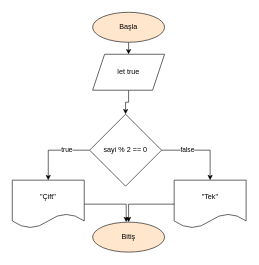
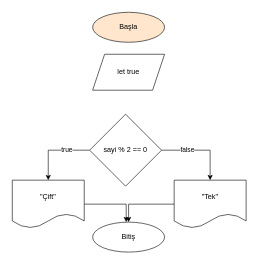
  <mxCell id="0" />
  <mxCell id="1" parent="0" />
- <mxCell id="2" style="edgeStyle=orthogonalEdgeStyle;rounded=0;orthogonalLoop=1;jettySize=auto;html=1;exitX=0.5;exitY=1;exitDx=0;exitDy=0;entryX=0.5;entryY=0;entryDx=0;entryDy=0;" edge="1" parent="1" source="3" target="5"><mxGeometry relative="1" as="geometry" /></mxCell>
  <mxCell id="3" value="Başla" style="ellipse;whiteSpace=wrap;html=1;fillColor=#ffe6cc;" vertex="1" parent="1"><mxGeometry x="154" y="20" width="120" height="50" as="geometry" /></mxCell>
- <mxCell id="4" style="edgeStyle=orthogonalEdgeStyle;rounded=0;orthogonalLoop=1;jettySize=auto;html=1;exitX=0.5;exitY=1;exitDx=0;exitDy=0;entryX=0.5;entryY=0;entryDx=0;entryDy=0;" edge="1" parent="1" source="5" target="10"><mxGeometry relative="1" as="geometry" /></mxCell>
  <mxCell id="5" value="let true" style="shape=parallelogram;perimeter=parallelogramPerimeter;whiteSpace=wrap;html=1;fixedSize=1;" vertex="1" parent="1"><mxGeometry x="154" y="90" width="120" height="60" as="geometry" /></mxCell>
  <mxCell id="6" style="edgeStyle=orthogonalEdgeStyle;rounded=0;orthogonalLoop=1;jettySize=auto;html=1;exitX=0;exitY=0.5;exitDx=0;exitDy=0;entryX=0.5;entryY=0;entryDx=0;entryDy=0;" edge="1" parent="1" source="10" target="12"><mxGeometry relative="1" as="geometry" /></mxCell>
  <mxCell id="7" value="true" style="edgeLabel;html=1;align=center;verticalAlign=middle;resizable=0;points=[];" vertex="1" connectable="0" parent="6"><mxGeometry x="-0.343" y="-1" relative="1" as="geometry"><mxPoint as="offset" /></mxGeometry></mxCell>
  <mxCell id="8" style="edgeStyle=orthogonalEdgeStyle;rounded=0;orthogonalLoop=1;jettySize=auto;html=1;exitX=1;exitY=0.5;exitDx=0;exitDy=0;entryX=0.5;entryY=0;entryDx=0;entryDy=0;" edge="1" parent="1" source="10" target="14"><mxGeometry relative="1" as="geometry" /></mxCell>
  <mxCell id="9" value="false" style="edgeLabel;html=1;align=center;verticalAlign=middle;resizable=0;points=[];" vertex="1" connectable="0" parent="8"><mxGeometry x="-0.353" y="1" relative="1" as="geometry"><mxPoint as="offset" /></mxGeometry></mxCell>
  <mxCell id="10" value="sayi % 2 == 0" style="rhombus;whiteSpace=wrap;html=1;" vertex="1" parent="1"><mxGeometry x="149" y="190" width="120" height="120" as="geometry" /></mxCell>
  <mxCell id="11" style="edgeStyle=orthogonalEdgeStyle;rounded=0;orthogonalLoop=1;jettySize=auto;html=1;exitX=1;exitY=0.5;exitDx=0;exitDy=0;" edge="1" parent="1" source="12"><mxGeometry relative="1" as="geometry"><mxPoint x="210" y="370" as="targetPoint" /><Array as="points"><mxPoint x="210" y="340" /></Array></mxGeometry></mxCell>
  <mxCell id="12" value="&quot;Çift&quot;" style="shape=document;whiteSpace=wrap;html=1;boundedLbl=1;" vertex="1" parent="1"><mxGeometry x="20" y="300" width="120" height="80" as="geometry" /></mxCell>
  <mxCell id="13" style="edgeStyle=orthogonalEdgeStyle;rounded=0;orthogonalLoop=1;jettySize=auto;html=1;exitX=0;exitY=0.5;exitDx=0;exitDy=0;entryX=0.5;entryY=0;entryDx=0;entryDy=0;" edge="1" parent="1" source="14" target="15"><mxGeometry relative="1" as="geometry" /></mxCell>
  <mxCell id="14" value="&quot;Tek&quot;" style="shape=document;whiteSpace=wrap;html=1;boundedLbl=1;" vertex="1" parent="1"><mxGeometry x="290" y="300" width="120" height="80" as="geometry" /></mxCell>
- <mxCell id="15" value="Bitiş&lt;br&gt;" style="ellipse;whiteSpace=wrap;html=1;fillColor=#ffe6cc;" vertex="1" parent="1"><mxGeometry x="154" y="370" width="120" height="50" as="geometry" /></mxCell>
+ <mxCell id="15" value="Bitiş&lt;br&gt;" style="ellipse;whiteSpace=wrap;html=1;" vertex="1" parent="1"><mxGeometry x="154" y="370" width="120" height="50" as="geometry" /></mxCell>
